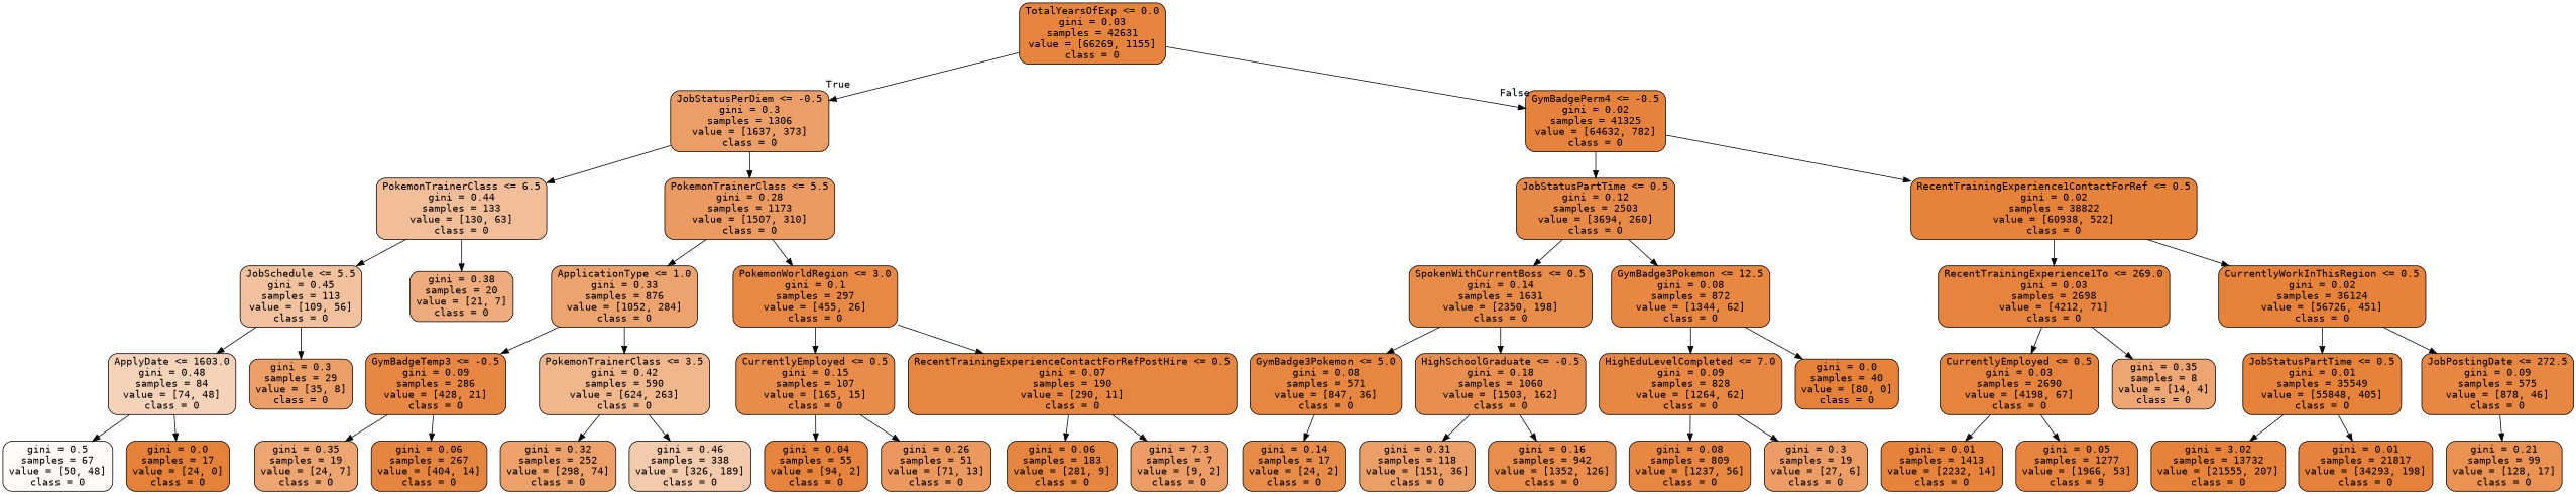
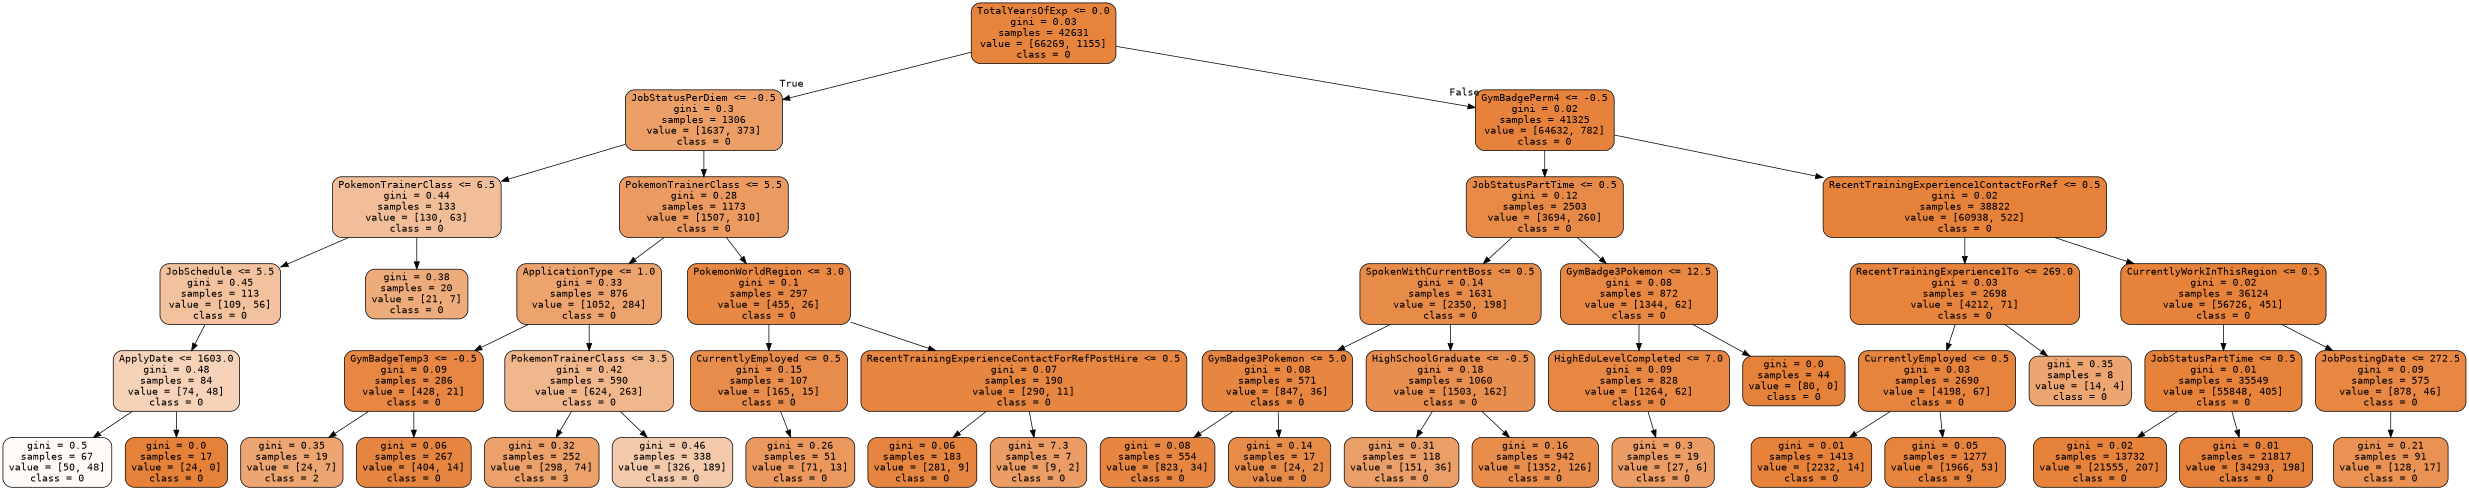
  digraph {
    fontname="DejaVu Sans Mono"
    node [color=black fillcolor="#e58139fd" fontname="DejaVu Sans Mono" shape=box style="filled, rounded"]
    edge [fontname="DejaVu Sans Mono"]
    n1 [fillcolor="#e58139fb" label="TotalYearsOfExp <= 0.0\ngini = 0.03\nsamples = 42631\nvalue = [66269, 1155]\nclass = 0"]
    n2 [fillcolor="#e58139c5" label="JobStatusPerDiem <= -0.5\ngini = 0.3\nsamples = 1306\nvalue = [1637, 373]\nclass = 0"]
    n3 [fillcolor="#e58139fc" label="GymBadgePerm4 <= -0.5\ngini = 0.02\nsamples = 41325\nvalue = [64632, 782]\nclass = 0"]
    n4 [fillcolor="#e5813983" label="PokemonTrainerClass <= 6.5\ngini = 0.44\nsamples = 133\nvalue = [130, 63]\nclass = 0"]
    n5 [fillcolor="#e58139cb" label="PokemonTrainerClass <= 5.5\ngini = 0.28\nsamples = 1173\nvalue = [1507, 310]\nclass = 0"]
    n6 [fillcolor="#e58139ed" label="JobStatusPartTime <= 0.5\ngini = 0.12\nsamples = 2503\nvalue = [3694, 260]\nclass = 0"]
    n7 [label="RecentTrainingExperience1ContactForRef <= 0.5\ngini = 0.02\nsamples = 38822\nvalue = [60938, 522]\nclass = 0"]
    n8 [fillcolor="#e581397c" label="JobSchedule <= 5.5\ngini = 0.45\nsamples = 113\nvalue = [109, 56]\nclass = 0"]
    n9 [fillcolor="#e58139aa" label="gini = 0.38\nsamples = 20\nvalue = [21, 7]\nclass = 0"]
    n10 [fillcolor="#e58139ba" label="ApplicationType <= 1.0\ngini = 0.33\nsamples = 876\nvalue = [1052, 284]\nclass = 0"]
    n11 [fillcolor="#e58139f0" label="PokemonWorldRegion <= 3.0\ngini = 0.1\nsamples = 297\nvalue = [455, 26]\nclass = 0"]
    n12 [fillcolor="#e581395a" label="ApplyDate <= 1603.0\ngini = 0.48\nsamples = 84\nvalue = [74, 48]\nclass = 0"]
-   n13 [fillcolor="#e58139c5" label="gini = 0.3\nsamples = 29\nvalue = [35, 8]\nclass = 0"]
    n14 [fillcolor="#e581390a" label="gini = 0.5\nsamples = 67\nvalue = [50, 48]\nclass = 0"]
    n15 [fillcolor="#e58139ff" label="gini = 0.0\nsamples = 17\nvalue = [24, 0]\nclass = 0"]
    n16 [fillcolor="#e58139f2" label="GymBadgeTemp3 <= -0.5\ngini = 0.09\nsamples = 286\nvalue = [428, 21]\nclass = 0"]
    n17 [fillcolor="#e5813994" label="PokemonTrainerClass <= 3.5\ngini = 0.42\nsamples = 590\nvalue = [624, 263]\nclass = 0"]
    n18 [fillcolor="#e58139e8" label="CurrentlyEmployed <= 0.5\ngini = 0.15\nsamples = 107\nvalue = [165, 15]\nclass = 0"]
    n19 [fillcolor="#e58139f5" label="RecentTrainingExperienceContactForRefPostHire <= 0.5\ngini = 0.07\nsamples = 190\nvalue = [290, 11]\nclass = 0"]
-   n20 [fillcolor="#e58139b5" label="gini = 0.35\nsamples = 19\nvalue = [24, 7]\nclass = 0"]
+   n20 [fillcolor="#e58139b5" label="gini = 0.35\nsamples = 19\nvalue = [24, 7]\nclass = 2"]
    n21 [fillcolor="#e58139f6" label="gini = 0.06\nsamples = 267\nvalue = [404, 14]\nclass = 0"]
-   n22 [fillcolor="#e58139c0" label="gini = 0.32\nsamples = 252\nvalue = [298, 74]\nclass = 0"]
+   n22 [fillcolor="#e58139c0" label="gini = 0.32\nsamples = 252\nvalue = [298, 74]\nclass = 3"]
    n23 [fillcolor="#e581396b" label="gini = 0.46\nsamples = 338\nvalue = [326, 189]\nclass = 0"]
-   n24 [fillcolor="#e58139fa" label="gini = 0.04\nsamples = 55\nvalue = [94, 2]\nclass = 0"]
    n25 [fillcolor="#e58139d0" label="gini = 0.26\nsamples = 51\nvalue = [71, 13]\nclass = 0"]
    n26 [fillcolor="#e58139f7" label="gini = 0.06\nsamples = 183\nvalue = [281, 9]\nclass = 0"]
    n27 [fillcolor="#e58139c6" label="gini = 7.3\nsamples = 7\nvalue = [9, 2]\nclass = 0"]
    n28 [fillcolor="#e58139ea" label="SpokenWithCurrentBoss <= 0.5\ngini = 0.14\nsamples = 1631\nvalue = [2350, 198]\nclass = 0"]
    n29 [fillcolor="#e58139f3" label="GymBadge3Pokemon <= 12.5\ngini = 0.08\nsamples = 872\nvalue = [1344, 62]\nclass = 0"]
    n30 [fillcolor="#e58139fb" label="RecentTrainingExperience1To <= 269.0\ngini = 0.03\nsamples = 2698\nvalue = [4212, 71]\nclass = 0"]
    n31 [label="CurrentlyWorkInThisRegion <= 0.5\ngini = 0.02\nsamples = 36124\nvalue = [56726, 451]\nclass = 0"]
    n32 [fillcolor="#e58139f4" label="GymBadge3Pokemon <= 5.0\ngini = 0.08\nsamples = 571\nvalue = [847, 36]\nclass = 0"]
    n33 [fillcolor="#e58139e4" label="HighSchoolGraduate <= -0.5\ngini = 0.18\nsamples = 1060\nvalue = [1503, 162]\nclass = 0"]
    n34 [fillcolor="#e58139f2" label="HighEduLevelCompleted <= 7.0\ngini = 0.09\nsamples = 828\nvalue = [1264, 62]\nclass = 0"]
-   n35 [fillcolor="#e58139ff" label="gini = 0.0\nsamples = 40\nvalue = [80, 0]\nclass = 0"]
-   n37 [fillcolor="#e58139ea" label="gini = 0.14\nsamples = 17\nvalue = [24, 2]\nclass = 0"]
+   n35 [fillcolor="#e58139ff" label="gini = 0.0\nsamples = 44\nvalue = [80, 0]\nclass = 0"]
+   n36 [fillcolor="#e58139f4" label="gini = 0.08\nsamples = 554\nvalue = [823, 34]\nclass = 0"]
+   n37 [fillcolor="#e58139ea" label="gini = 0.14\nsamples = 17\nvalue = [24, 2]\nvalue = 0"]
    n38 [fillcolor="#e58139c2" label="gini = 0.31\nsamples = 118\nvalue = [151, 36]\nclass = 0"]
    n39 [fillcolor="#e58139e7" label="gini = 0.16\nsamples = 942\nvalue = [1352, 126]\nclass = 0"]
-   n40 [fillcolor="#e58139f3" label="gini = 0.08\nsamples = 809\nvalue = [1237, 56]\nclass = 0"]
    n41 [fillcolor="#e58139c6" label="gini = 0.3\nsamples = 19\nvalue = [27, 6]\nclass = 0"]
    n42 [fillcolor="#e58139fb" label="CurrentlyEmployed <= 0.5\ngini = 0.03\nsamples = 2690\nvalue = [4198, 67]\nclass = 0"]
    n43 [fillcolor="#e58139b6" label="gini = 0.35\nsamples = 8\nvalue = [14, 4]\nclass = 0"]
    n44 [label="JobStatusPartTime <= 0.5\ngini = 0.01\nsamples = 35549\nvalue = [55848, 405]\nclass = 0"]
    n45 [fillcolor="#e58139f2" label="JobPostingDate <= 272.5\ngini = 0.09\nsamples = 575\nvalue = [878, 46]\nclass = 0"]
    n46 [label="gini = 0.01\nsamples = 1413\nvalue = [2232, 14]\nclass = 0"]
    n47 [fillcolor="#e58139f8" label="gini = 0.05\nsamples = 1277\nvalue = [1966, 53]\nclass = 9"]
-   n48 [label="gini = 3.02\nsamples = 13732\nvalue = [21555, 207]\nclass = 0"]
+   n48 [label="gini = 0.02\nsamples = 13732\nvalue = [21555, 207]\nclass = 0"]
    n49 [fillcolor="#e58139fe" label="gini = 0.01\nsamples = 21817\nvalue = [34293, 198]\nclass = 0"]
-   n50 [fillcolor="#e58139dd" label="gini = 0.21\nsamples = 99\nvalue = [128, 17]\nclass = 0"]
+   n50 [fillcolor="#e58139dd" label="gini = 0.21\nsamples = 91\nvalue = [128, 17]\nclass = 0"]
    n1 -> n2 [headlabel=True labelangle=45 labeldistance=2.5]
    n1 -> n3 [headlabel=False labelangle=-45 labeldistance=2.5]
    n2 -> n4
    n2 -> n5
    n3 -> n6
    n3 -> n7
    n4 -> n8
    n4 -> n9
    n5 -> n10
    n5 -> n11
    n6 -> n28
    n6 -> n29
    n7 -> n30
    n7 -> n31
    n8 -> n12
-   n8 -> n13
    n10 -> n16
    n10 -> n17
    n11 -> n18
    n11 -> n19
    n12 -> n14
    n12 -> n15
    n16 -> n20
    n16 -> n21
    n17 -> n22
    n17 -> n23
-   n18 -> n24
    n18 -> n25
    n19 -> n26
    n19 -> n27
    n28 -> n32
    n28 -> n33
    n29 -> n34
    n29 -> n35
    n30 -> n42
    n30 -> n43
    n31 -> n44
    n31 -> n45
+   n32 -> n36
    n32 -> n37
    n33 -> n38
    n33 -> n39
-   n34 -> n40
    n34 -> n41
    n42 -> n46
    n42 -> n47
    n44 -> n48
    n44 -> n49
    n45 -> n50
  }
